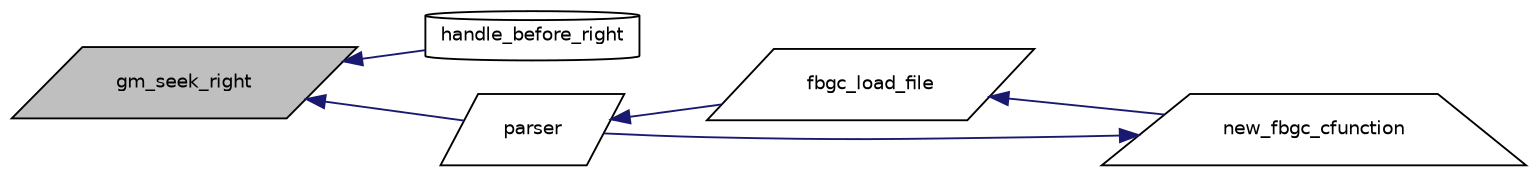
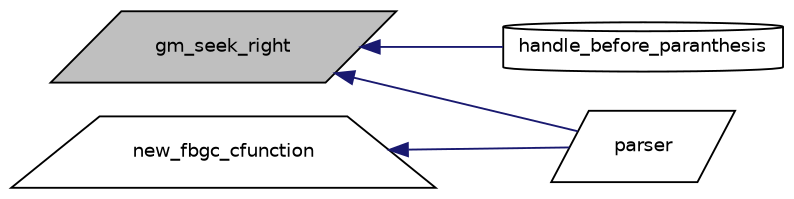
  digraph {
    rankdir=LR
    node [color=black fillcolor=white fontname=Helvetica fontsize=10 shape=parallelogram style=filled]
    edge [color=midnightblue dir=back fontname=Helvetica fontsize=10 labelfontname=Helvetica labelfontsize=10 style=solid]
    n1 [fillcolor=grey75 fontcolor=black height=0.2 label=gm_seek_right width=0.4]
-   n2 [height=0.2 label=handle_before_right shape=cylinder width=0.4]
+   n2 [height=0.2 label=handle_before_paranthesis shape=cylinder width=0.4]
    n3 [height=0.2 label=parser width=0.4]
-   n4 [height=0.2 label=fbgc_load_file width=0.4]
    n5 [height=0.2 label=new_fbgc_cfunction shape=trapezium width=0.4]
    n1 -> n2
    n1 -> n3
-   n3 -> n4
-   n4 -> n5
    n5 -> n3
  }
